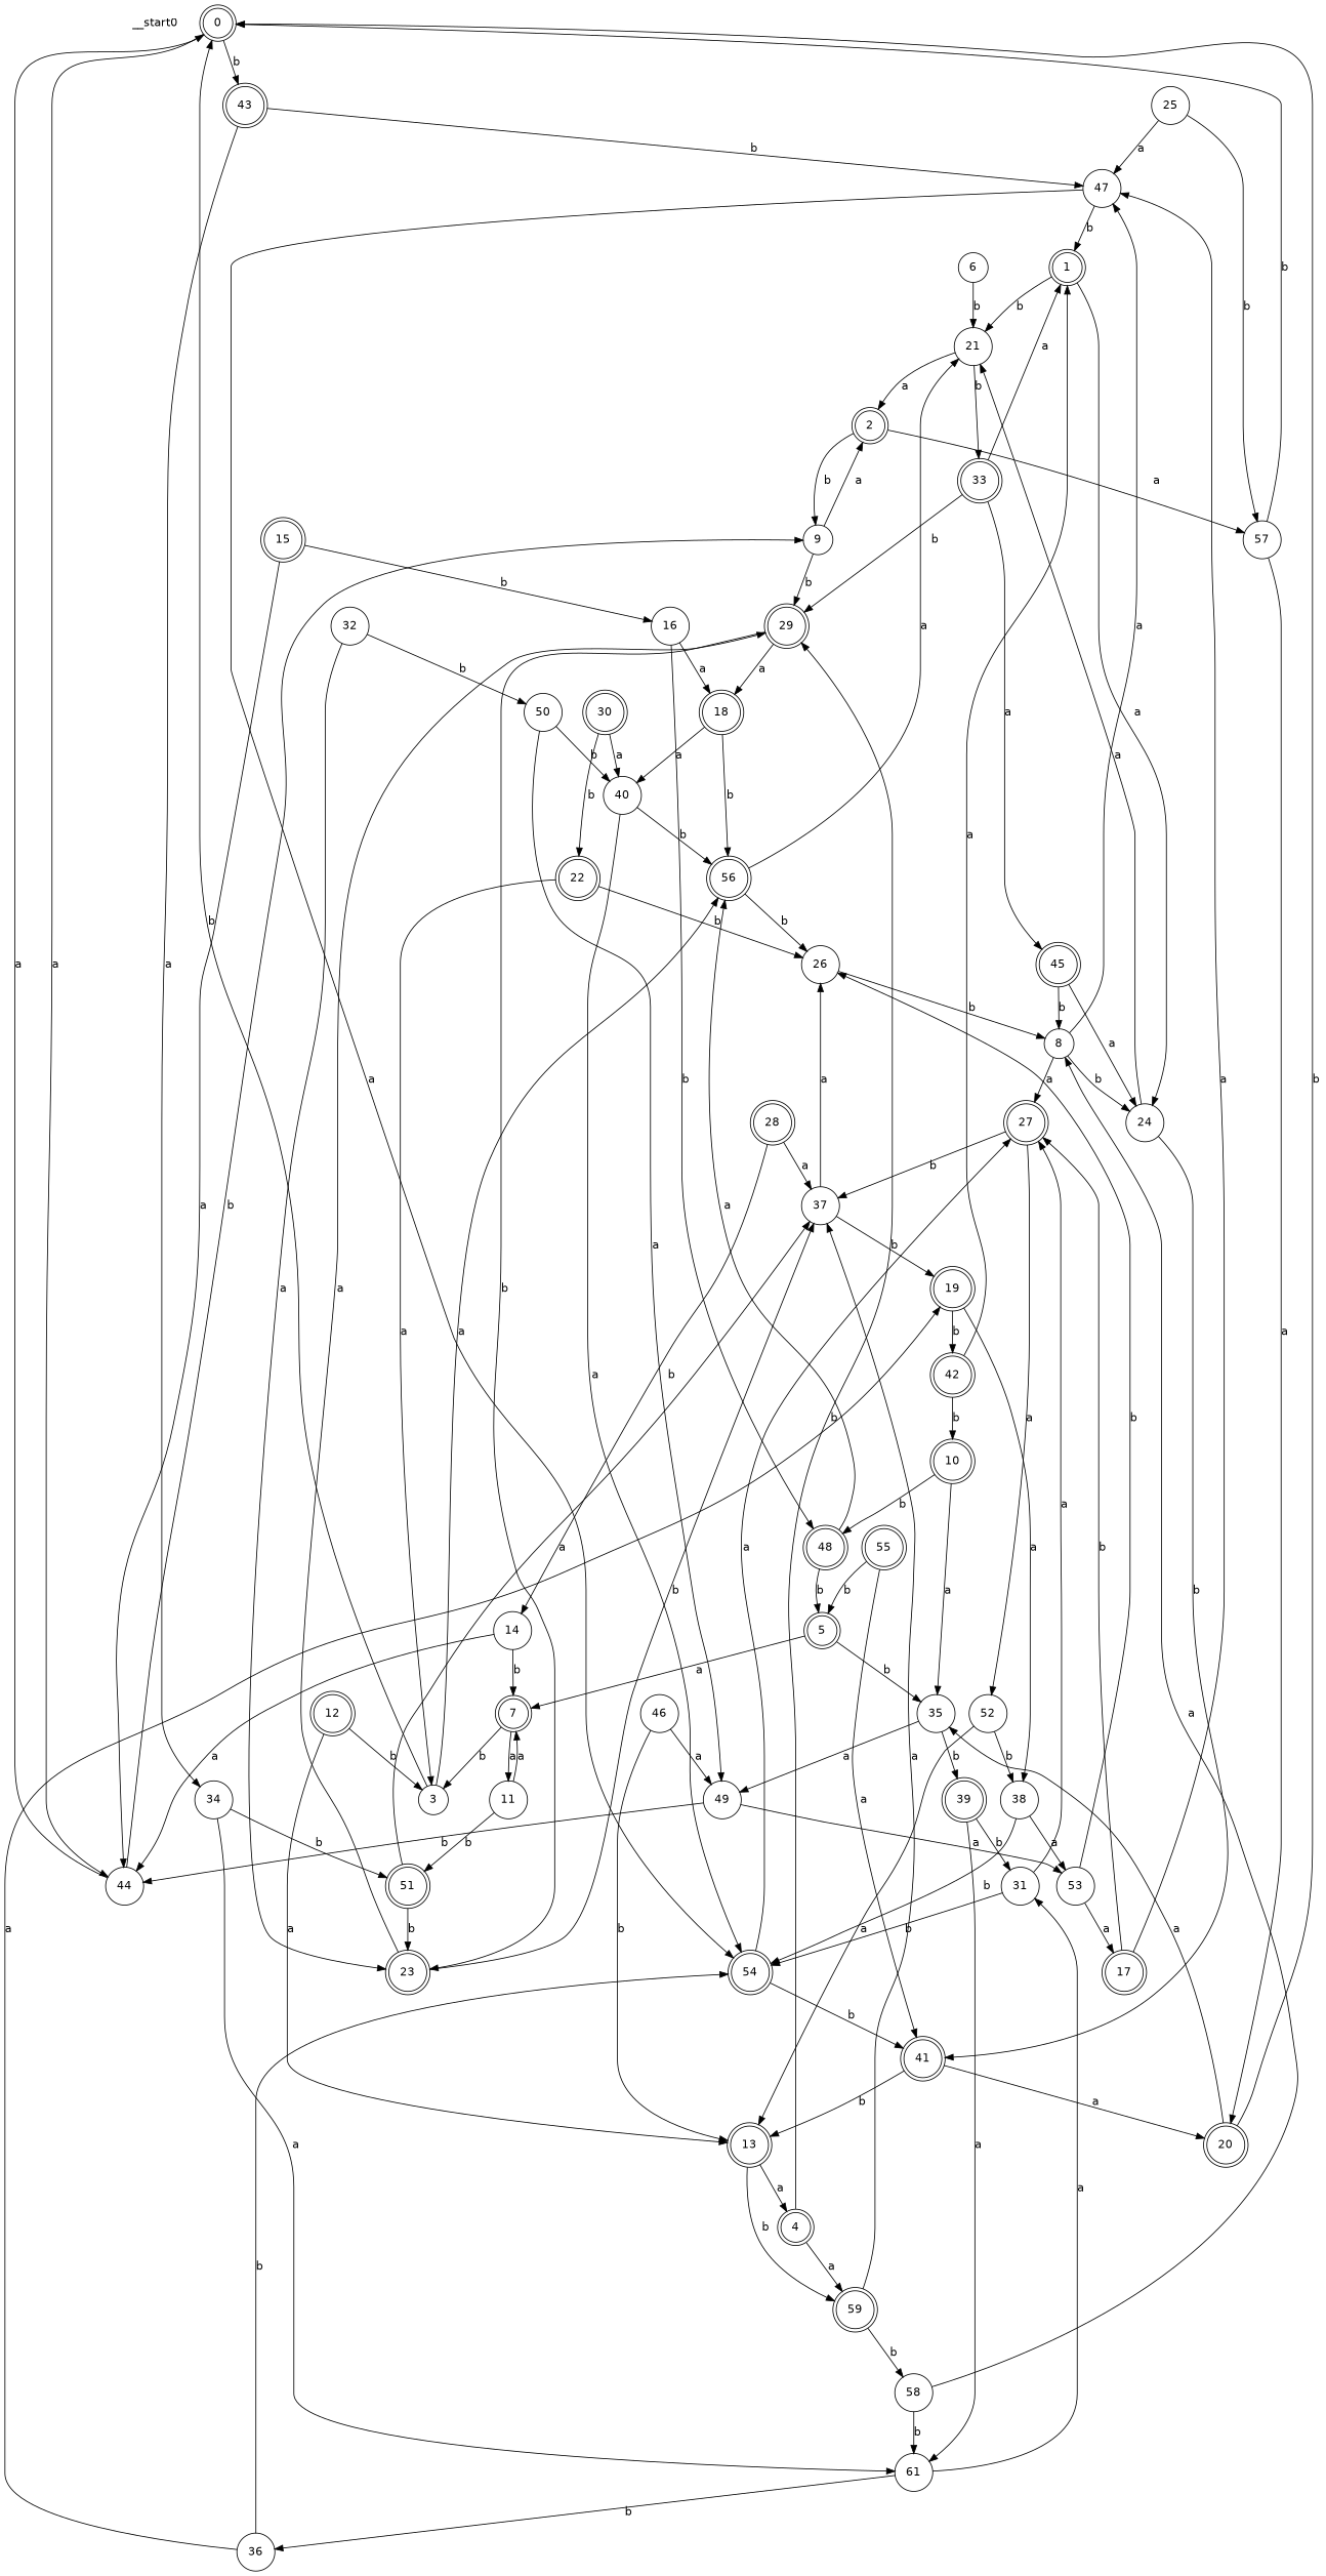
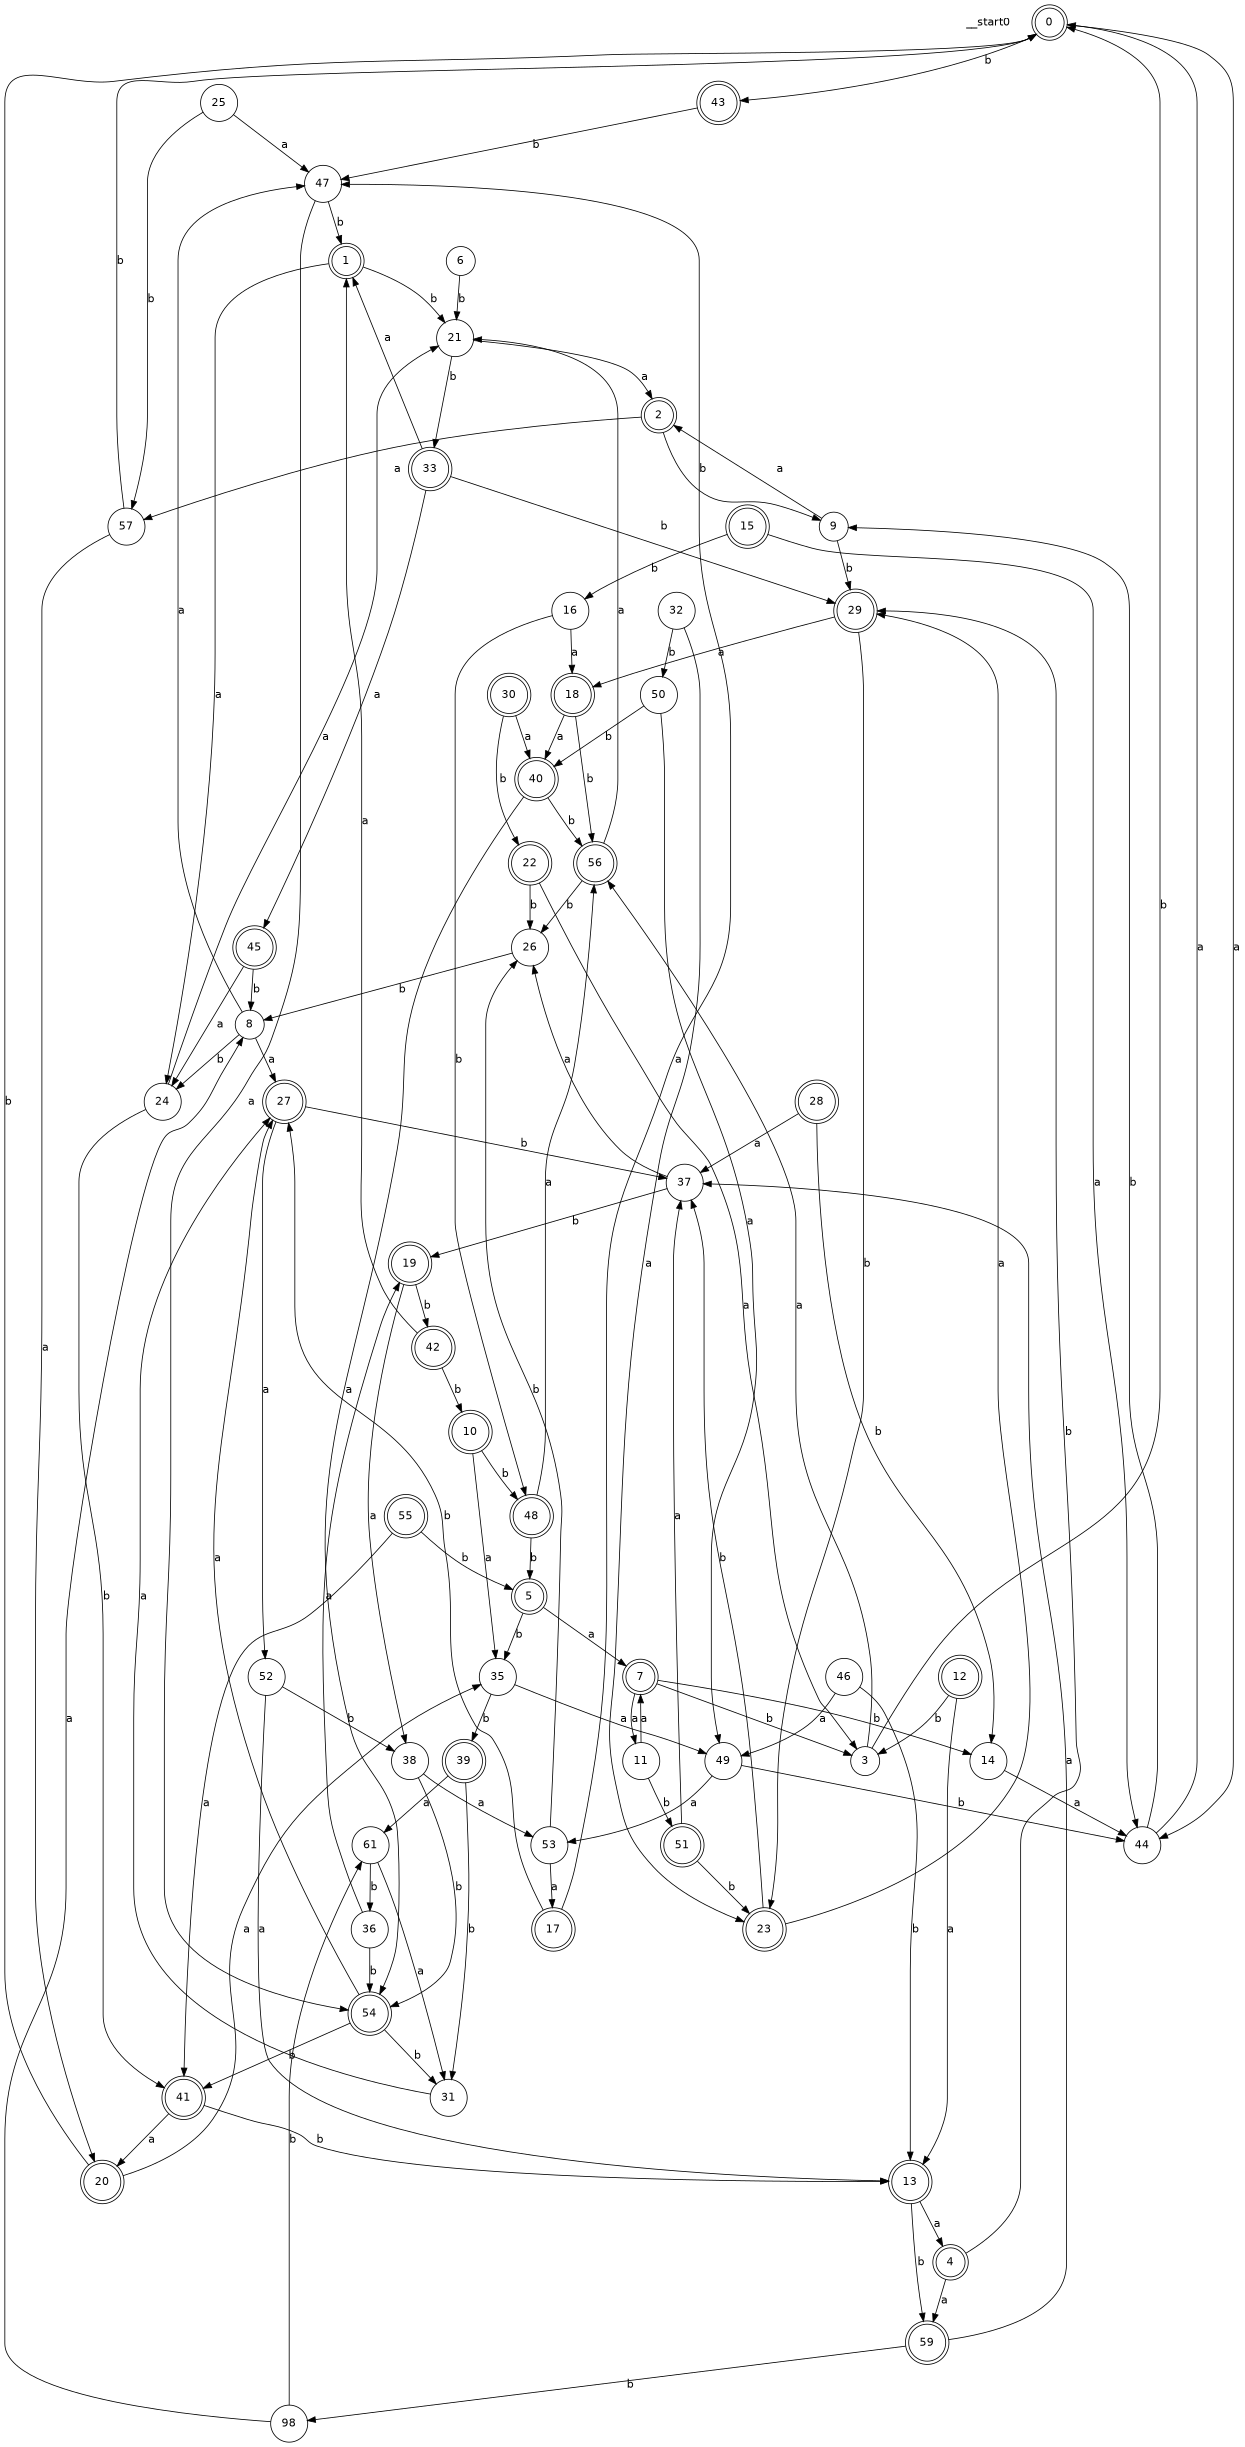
  digraph {
    fontname="DejaVu Sans"
    rankdir=TB
    node [fontname="DejaVu Sans" shape=doublecircle color=black fillcolor=white style="rounded,filled"]
    edge [fontname="DejaVu Sans"]
    __start0 [shape=none color="" fillcolor="" style=""]
    n2 [label=0]
    n3 [label=43]
    n4 [label=44 shape=circle]
    n5 [label=47 shape=circle style=filled]
-   n6 [label=34 shape=circle style=filled]
    n7 [label=9 shape=circle style=filled]
    n8 [label=1]
    n9 [label=21 shape=circle style=filled]
    n10 [label=24 shape=circle style=filled]
    n11 [label=2]
    n12 [label=33]
    n13 [label=41]
    n14 [label=57 shape=circle style=filled]
    n15 [label=29]
    n16 [label=20]
    n17 [label=3 shape=circle style=filled]
    n18 [label=56]
    n19 [label=26 shape=circle style=filled]
    n20 [label=4]
    n21 [label=59]
    n22 [label=18]
    n23 [label=23]
    n24 [label=37 shape=circle style=filled]
-   n25 [label=58 shape=circle style=filled]
+   n25 [label=98 shape=circle style=filled]
    n26 [label=5]
    n27 [label=7]
    n28 [label=35 shape=circle style=filled]
    n29 [label=11 shape=circle style=filled]
    n30 [label=42]
    n31 [label=10]
    n32 [label=6 shape=circle style=filled]
    n33 [label=45]
    n34 [label=8 shape=circle style=filled]
    n35 [label=51]
    n36 [label=27]
    n37 [label=52 shape=circle style=filled]
    n38 [label=48]
    n39 [label=39]
    n40 [label=49 shape=circle style=filled]
    n41 [label=12]
    n42 [label=13]
    n43 [label=14 shape=circle style=filled]
    n44 [label=15]
    n45 [label=16 shape=circle style=filled]
-   n46 [label=40 shape=circle style=filled]
+   n46 [label=40 style=filled]
    n47 [label=17]
    n48 [label=54]
    n49 [label=19]
    n50 [label=38 shape=circle style=filled]
    n51 [label=53 shape=circle style=filled]
    n52 [label=22]
    n53 [label=25 shape=circle style=filled]
    n54 [label=28]
    n55 [label=30]
    n56 [label=31 shape=circle style=filled]
    n57 [label=32 shape=circle style=filled]
    n58 [label=50 shape=circle style=filled]
    n59 [label=61 shape=circle style=filled]
    n60 [label=36 shape=circle style=filled]
    n61 [label=46 shape=circle style=filled]
    n62 [label=55]
    n2 -> n3 [label=b]
    n2 -> n4 [label=a]
    n3 -> n5 [label=b]
-   n3 -> n6 [label=a]
    n4 -> n2 [label=a]
    n4 -> n7 [label=b]
    n5 -> n8 [label=b]
    n5 -> n48 [label=a]
-   n6 -> n35 [label=b]
-   n6 -> n59 [label=a]
    n7 -> n11 [label=a]
    n7 -> n15 [label=b]
    n8 -> n9 [label=b]
    n8 -> n10 [label=a]
    n9 -> n11 [label=a]
    n9 -> n12 [label=b]
    n10 -> n9 [label=a]
    n10 -> n13 [label=b]
    n11 -> n7 [label=b]
    n11 -> n14 [label=a]
    n12 -> n8 [label=a]
    n12 -> n15 [label=b]
    n12 -> n33 [label=a]
    n13 -> n16 [label=a]
    n13 -> n42 [label=b]
    n14 -> n2 [label=b]
    n14 -> n16 [label=a]
    n15 -> n22 [label=a]
    n15 -> n23 [label=b]
    n16 -> n2 [label=b]
    n16 -> n28 [label=a]
    n17 -> n2 [label=b]
    n17 -> n18 [label=a]
    n18 -> n9 [label=a]
    n18 -> n19 [label=b]
    n19 -> n34 [label=b]
    n20 -> n15 [label=b]
    n20 -> n21 [label=a]
    n21 -> n24 [label=a]
    n21 -> n25 [label=b]
    n22 -> n18 [label=b]
    n22 -> n46 [label=a]
    n23 -> n15 [label=a]
    n23 -> n24 [label=b]
    n24 -> n19 [label=a]
    n24 -> n49 [label=b]
    n25 -> n34 [label=a]
    n25 -> n59 [label=b]
    n26 -> n27 [label=a]
    n26 -> n28 [label=b]
    n27 -> n17 [label=b]
    n27 -> n29 [label=a]
    n28 -> n39 [label=b]
    n28 -> n40 [label=a]
    n29 -> n27 [label=a]
    n29 -> n35 [label=b]
    n30 -> n8 [label=a]
    n30 -> n31 [label=b]
    n31 -> n28 [label=a]
    n31 -> n38 [label=b]
    n32 -> n9 [label=b]
    n33 -> n10 [label=a]
    n33 -> n34 [label=b]
    n34 -> n5 [label=a]
    n34 -> n10 [label=b]
    n34 -> n36 [label=a]
    n35 -> n23 [label=b]
    n35 -> n24 [label=a]
    n36 -> n24 [label=b]
    n36 -> n37 [label=a]
    n37 -> n42 [label=a]
    n37 -> n50 [label=b]
    n38 -> n18 [label=a]
    n38 -> n26 [label=b]
    n39 -> n56 [label=b]
    n39 -> n59 [label=a]
    n40 -> n4 [label=b]
    n40 -> n51 [label=a]
    n41 -> n17 [label=b]
    n41 -> n42 [label=a]
    n42 -> n20 [label=a]
    n42 -> n21 [label=b]
    n43 -> n4 [label=a]
-   n43 -> n27 [label=b]
+   n27 -> n43 [label=b]
    n44 -> n4 [label=a]
    n44 -> n45 [label=b]
    n45 -> n22 [label=a]
    n45 -> n38 [label=b]
    n46 -> n18 [label=b]
    n46 -> n48 [label=a]
    n47 -> n5 [label=a]
    n47 -> n36 [label=b]
    n48 -> n13 [label=b]
    n48 -> n36 [label=a]
    n49 -> n30 [label=b]
    n49 -> n50 [label=a]
    n50 -> n48 [label=b]
    n50 -> n51 [label=a]
    n51 -> n19 [label=b]
    n51 -> n47 [label=a]
    n52 -> n17 [label=a]
    n52 -> n19 [label=b]
    n53 -> n5 [label=a]
    n53 -> n14 [label=b]
    n54 -> n24 [label=a]
    n54 -> n43 [label=b]
    n55 -> n46 [label=a]
    n55 -> n52 [label=b]
    n56 -> n36 [label=a]
-   n56 -> n48 [label=b]
+   n48 -> n56 [label=b]
    n57 -> n23 [label=a]
    n57 -> n58 [label=b]
    n58 -> n40 [label=a]
    n58 -> n46 [label=b]
    n59 -> n56 [label=a]
    n59 -> n60 [label=b]
    n60 -> n48 [label=b]
    n60 -> n49 [label=a]
    n61 -> n40 [label=a]
    n61 -> n42 [label=b]
    n62 -> n13 [label=a]
    n62 -> n26 [label=b]
  }
